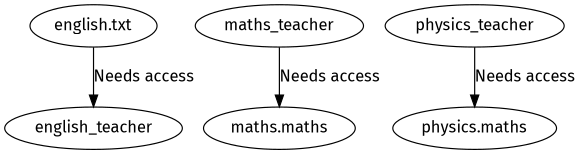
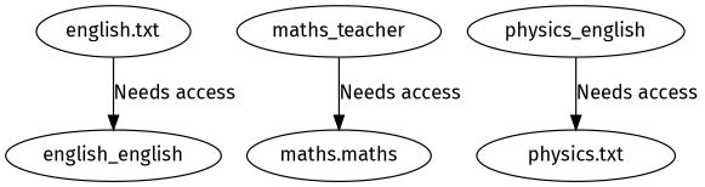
  digraph {
    fontname="Fira Sans"
    node [fontname="Fira Sans"]
    edge [fontname="Fira Sans"]
    "english.txt"
-   english_teacher
+   english_teacher [label=english_english]
    n3 [label="maths.maths"]
    maths_teacher
-   physics_teacher
-   "physics.txt" [label="physics.maths"]
+   physics_teacher [label=physics_english]
+   "physics.txt"
    "english.txt" -> english_teacher [label="Needs access"]
    maths_teacher -> n3 [label="Needs access"]
    physics_teacher -> "physics.txt" [label="Needs access"]
  }
